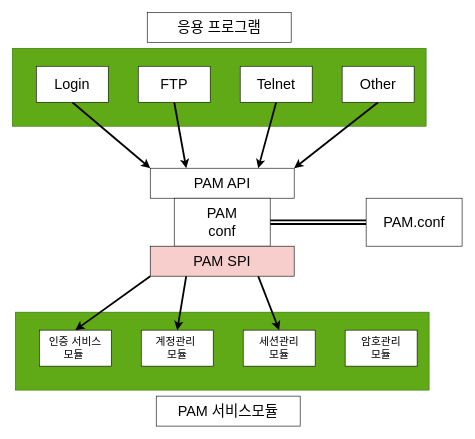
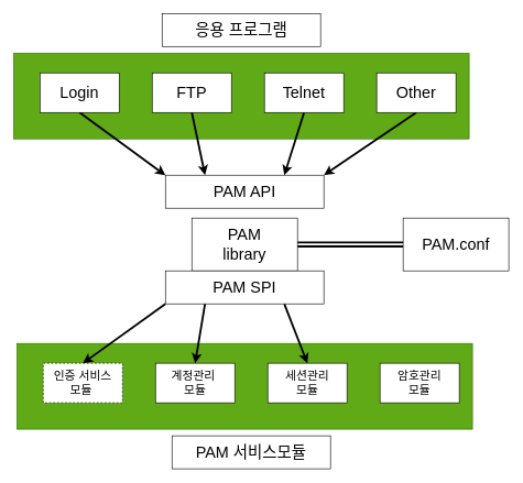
  <mxCell id="0" />
  <mxCell id="1" parent="0" />
  <mxCell id="2" value="" style="rounded=0;whiteSpace=wrap;html=1;fillColor=#60a917;strokeColor=#2D7600;fontColor=#ffffff;" vertex="1" parent="1"><mxGeometry x="25" y="520" width="690" height="130" as="geometry" /></mxCell>
  <mxCell id="3" value="" style="rounded=0;whiteSpace=wrap;html=1;fillColor=#60a917;strokeColor=#2D7600;fontColor=#ffffff;" vertex="1" parent="1"><mxGeometry x="20" y="80" width="690" height="130" as="geometry" /></mxCell>
  <mxCell id="4" style="edgeStyle=none;html=1;exitX=0.5;exitY=1;exitDx=0;exitDy=0;entryX=0;entryY=0;entryDx=0;entryDy=0;strokeWidth=3;" edge="1" parent="1" source="5" target="12"><mxGeometry relative="1" as="geometry" /></mxCell>
  <mxCell id="5" value="&lt;font style=&quot;font-size: 24px;&quot;&gt;Login&lt;/font&gt;" style="rounded=0;whiteSpace=wrap;html=1;" vertex="1" parent="1"><mxGeometry x="60" y="110" width="120" height="60" as="geometry" /></mxCell>
  <mxCell id="6" style="edgeStyle=none;html=1;exitX=0.5;exitY=1;exitDx=0;exitDy=0;entryX=0.25;entryY=0;entryDx=0;entryDy=0;strokeWidth=3;" edge="1" parent="1" source="7" target="12"><mxGeometry relative="1" as="geometry" /></mxCell>
  <mxCell id="7" value="&lt;font style=&quot;font-size: 24px;&quot;&gt;FTP&lt;/font&gt;" style="rounded=0;whiteSpace=wrap;html=1;" vertex="1" parent="1"><mxGeometry x="230" y="110" width="120" height="60" as="geometry" /></mxCell>
  <mxCell id="8" style="edgeStyle=none;html=1;exitX=0.5;exitY=1;exitDx=0;exitDy=0;entryX=0.75;entryY=0;entryDx=0;entryDy=0;strokeWidth=3;" edge="1" parent="1" source="9" target="12"><mxGeometry relative="1" as="geometry" /></mxCell>
  <mxCell id="9" value="&lt;font style=&quot;font-size: 24px;&quot;&gt;Telnet&lt;/font&gt;" style="rounded=0;whiteSpace=wrap;html=1;" vertex="1" parent="1"><mxGeometry x="400" y="110" width="120" height="60" as="geometry" /></mxCell>
  <mxCell id="10" style="edgeStyle=none;html=1;exitX=0.5;exitY=1;exitDx=0;exitDy=0;entryX=1;entryY=0;entryDx=0;entryDy=0;strokeWidth=3;" edge="1" parent="1" source="11" target="12"><mxGeometry relative="1" as="geometry" /></mxCell>
  <mxCell id="11" value="&lt;font style=&quot;font-size: 24px;&quot;&gt;Other&lt;/font&gt;" style="rounded=0;whiteSpace=wrap;html=1;" vertex="1" parent="1"><mxGeometry x="570" y="110" width="120" height="60" as="geometry" /></mxCell>
- <mxCell id="12" value="&lt;font style=&quot;font-size: 24px;&quot;&gt;PAM API&lt;/font&gt;" style="rounded=0;whiteSpace=wrap;html=1;" vertex="1" parent="1"><mxGeometry x="250" y="280" width="240" height="50" as="geometry" /></mxCell>
+ <mxCell id="12" value="&lt;font style=&quot;font-size: 24px;&quot;&gt;PAM API&lt;/font&gt;" style="rounded=0;whiteSpace=wrap;html=1;" vertex="1" parent="1"><mxGeometry x="250" y="265" width="240" height="50" as="geometry" /></mxCell>
  <mxCell id="13" style="edgeStyle=none;html=1;exitX=1;exitY=0.5;exitDx=0;exitDy=0;fontSize=24;shape=link;strokeWidth=3;" edge="1" parent="1" source="14" target="23"><mxGeometry relative="1" as="geometry" /></mxCell>
- <mxCell id="14" value="&lt;font style=&quot;font-size: 24px;&quot;&gt;PAM&lt;br&gt;conf&lt;/font&gt;" style="rounded=0;whiteSpace=wrap;html=1;" vertex="1" parent="1"><mxGeometry x="290" y="330" width="160" height="80" as="geometry" /></mxCell>
+ <mxCell id="14" value="&lt;font style=&quot;font-size: 24px;&quot;&gt;PAM&lt;br&gt;library&lt;/font&gt;" style="rounded=0;whiteSpace=wrap;html=1;" vertex="1" parent="1"><mxGeometry x="290" y="330" width="160" height="80" as="geometry" /></mxCell>
  <mxCell id="15" style="edgeStyle=none;html=1;exitX=0;exitY=1;exitDx=0;exitDy=0;entryX=0.5;entryY=0;entryDx=0;entryDy=0;strokeWidth=3;" edge="1" parent="1" source="18" target="19"><mxGeometry relative="1" as="geometry" /></mxCell>
  <mxCell id="16" style="edgeStyle=none;html=1;exitX=0.25;exitY=1;exitDx=0;exitDy=0;entryX=0.5;entryY=0;entryDx=0;entryDy=0;strokeWidth=3;" edge="1" parent="1" source="18" target="20"><mxGeometry relative="1" as="geometry" /></mxCell>
  <mxCell id="17" style="edgeStyle=none;html=1;exitX=0.75;exitY=1;exitDx=0;exitDy=0;entryX=0.5;entryY=0;entryDx=0;entryDy=0;strokeWidth=3;" edge="1" parent="1" source="18" target="21"><mxGeometry relative="1" as="geometry" /></mxCell>
- <mxCell id="18" value="&lt;font style=&quot;font-size: 24px;&quot;&gt;PAM SPI&lt;/font&gt;" style="rounded=0;whiteSpace=wrap;html=1;fillColor=#f8cecc;" vertex="1" parent="1"><mxGeometry x="250" y="410" width="240" height="50" as="geometry" /></mxCell>
- <mxCell id="19" value="&lt;font style=&quot;font-size: 18px;&quot;&gt;인증 서비스&lt;br&gt;모듈&amp;nbsp;&lt;/font&gt;" style="rounded=0;whiteSpace=wrap;html=1;" vertex="1" parent="1"><mxGeometry x="65" y="550" width="120" height="60" as="geometry" /></mxCell>
+ <mxCell id="18" value="&lt;font style=&quot;font-size: 24px;&quot;&gt;PAM SPI&lt;/font&gt;" style="rounded=0;whiteSpace=wrap;html=1;" vertex="1" parent="1"><mxGeometry x="250" y="410" width="240" height="50" as="geometry" /></mxCell>
+ <mxCell id="19" value="&lt;font style=&quot;font-size: 18px;&quot;&gt;인증 서비스&lt;br&gt;모듈&amp;nbsp;&lt;/font&gt;" style="rounded=0;whiteSpace=wrap;html=1;dashed=1;" vertex="1" parent="1"><mxGeometry x="65" y="550" width="120" height="60" as="geometry" /></mxCell>
  <mxCell id="20" value="&lt;font style=&quot;font-size: 18px;&quot;&gt;계정관리&amp;nbsp;&lt;br&gt;모듈&lt;/font&gt;" style="rounded=0;whiteSpace=wrap;html=1;" vertex="1" parent="1"><mxGeometry x="235" y="550" width="120" height="60" as="geometry" /></mxCell>
  <mxCell id="21" value="&lt;font style=&quot;font-size: 18px;&quot;&gt;세션관리&lt;br&gt;모듈&lt;/font&gt;" style="rounded=0;whiteSpace=wrap;html=1;" vertex="1" parent="1"><mxGeometry x="405" y="550" width="120" height="60" as="geometry" /></mxCell>
  <mxCell id="22" value="&lt;font style=&quot;font-size: 18px;&quot;&gt;암호관리&lt;br&gt;모듈&lt;/font&gt;" style="rounded=0;whiteSpace=wrap;html=1;" vertex="1" parent="1"><mxGeometry x="575" y="550" width="120" height="60" as="geometry" /></mxCell>
  <mxCell id="23" value="&lt;font style=&quot;font-size: 24px;&quot;&gt;PAM.conf&lt;/font&gt;" style="rounded=0;whiteSpace=wrap;html=1;" vertex="1" parent="1"><mxGeometry x="610" y="330" width="160" height="80" as="geometry" /></mxCell>
  <mxCell id="24" value="&lt;font style=&quot;font-size: 24px;&quot;&gt;응용 프로그램&lt;/font&gt;" style="rounded=0;whiteSpace=wrap;html=1;" vertex="1" parent="1"><mxGeometry x="245" width="240" height="50" as="geometry" y="20" /></mxCell>
  <mxCell id="25" value="&lt;span style=&quot;font-size: 24px;&quot;&gt;PAM 서비스모듈&lt;/span&gt;" style="rounded=0;whiteSpace=wrap;html=1;" vertex="1" parent="1"><mxGeometry x="260" y="660" width="240" height="50" as="geometry" /></mxCell>
